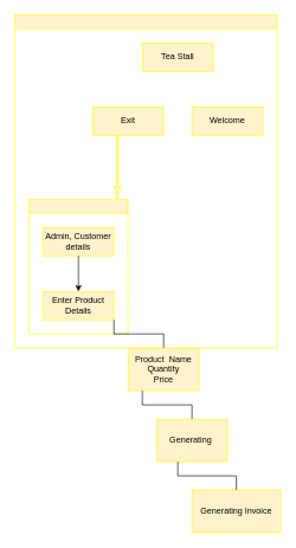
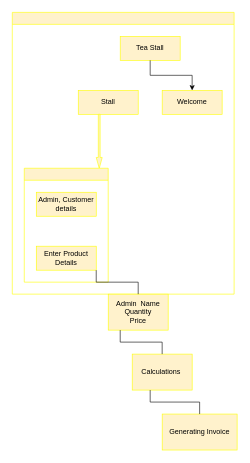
  <mxCell id="0" />
  <mxCell id="1" parent="0" />
  <mxCell id="2" value="" style="swimlane;startSize=20;horizontal=1;childLayout=treeLayout;horizontalTree=0;resizable=0;containerType=tree;rounded=0;strokeColor=#FFFF00;fillColor=#FFF2CC;gradientColor=none;" vertex="1" parent="1"><mxGeometry x="20" y="20" width="370" height="470" as="geometry" /></mxCell>
  <mxCell id="3" value="Tea Stall" style="whiteSpace=wrap;html=1;rounded=0;strokeColor=#FFFF00;fillColor=#FFF2CC;gradientColor=none;" vertex="1" parent="2"><mxGeometry x="180" y="40" width="100" height="40" as="geometry" /></mxCell>
  <mxCell id="4" value="Welcome" style="whiteSpace=wrap;html=1;rounded=0;strokeColor=#FFFF00;fillColor=#FFF2CC;gradientColor=none;" vertex="1" parent="2"><mxGeometry x="250" y="130" width="100" height="40" as="geometry" /></mxCell>
- <mxCell id="6" value="Exit" style="whiteSpace=wrap;html=1;rounded=0;strokeColor=#FFFF00;fillColor=#FFF2CC;gradientColor=none;" vertex="1" parent="2"><mxGeometry x="110" y="130" width="100" height="40" as="geometry" /></mxCell>
+ <mxCell id="5" value="" style="edgeStyle=elbowEdgeStyle;elbow=vertical;html=1;rounded=0;" edge="1" parent="2" source="3" target="4"><mxGeometry relative="1" as="geometry" /></mxCell>
+ <mxCell id="6" value="Stall" style="whiteSpace=wrap;html=1;rounded=0;strokeColor=#FFFF00;fillColor=#FFF2CC;gradientColor=none;" vertex="1" parent="2"><mxGeometry x="110" y="130" width="100" height="40" as="geometry" /></mxCell>
  <mxCell id="7" value="" style="shape=singleArrow;direction=south;whiteSpace=wrap;html=1;rounded=0;strokeColor=#FFFF00;fillColor=#FFF2CC;gradientColor=none;" vertex="1" parent="2"><mxGeometry x="140" y="170" width="10" height="90" as="geometry" /></mxCell>
  <mxCell id="8" value="" style="swimlane;startSize=20;horizontal=1;childLayout=treeLayout;horizontalTree=0;resizable=0;containerType=tree;rounded=0;strokeColor=#FFFF00;fillColor=#FFF2CC;gradientColor=none;" vertex="1" parent="2"><mxGeometry x="20" y="260" width="140" height="190" as="geometry" /></mxCell>
  <mxCell id="9" value="Admin, Customer&lt;br&gt;details" style="whiteSpace=wrap;html=1;rounded=0;strokeColor=#FFFF00;fillColor=#FFF2CC;gradientColor=none;" vertex="1" parent="8"><mxGeometry x="20" y="40" width="100" height="40" as="geometry" /></mxCell>
  <mxCell id="10" value="Enter Product Details" style="whiteSpace=wrap;html=1;rounded=0;strokeColor=#FFFF00;fillColor=#FFF2CC;gradientColor=none;" vertex="1" parent="8"><mxGeometry x="20" y="130" width="100" height="40" as="geometry" /></mxCell>
- <mxCell id="11" value="" style="edgeStyle=elbowEdgeStyle;elbow=vertical;html=1;rounded=0;" edge="1" parent="8" source="9" target="10"><mxGeometry relative="1" as="geometry" /></mxCell>
- <mxCell id="12" value="Product&amp;nbsp; Name&lt;br&gt;Quantity&lt;br&gt;Price" style="whiteSpace=wrap;html=1;align=center;verticalAlign=middle;treeFolding=1;treeMoving=1;newEdgeStyle={&quot;edgeStyle&quot;:&quot;elbowEdgeStyle&quot;,&quot;startArrow&quot;:&quot;none&quot;,&quot;endArrow&quot;:&quot;none&quot;};rounded=0;strokeColor=#FFFF00;fillColor=#FFF2CC;gradientColor=none;" vertex="1" parent="1"><mxGeometry x="180" y="490" width="100" height="60" as="geometry" /></mxCell>
+ <mxCell id="12" value="Admin&amp;nbsp; Name&lt;br&gt;Quantity&lt;br&gt;Price" style="whiteSpace=wrap;html=1;align=center;verticalAlign=middle;treeFolding=1;treeMoving=1;newEdgeStyle={&quot;edgeStyle&quot;:&quot;elbowEdgeStyle&quot;,&quot;startArrow&quot;:&quot;none&quot;,&quot;endArrow&quot;:&quot;none&quot;};rounded=0;strokeColor=#FFFF00;fillColor=#FFF2CC;gradientColor=none;" vertex="1" parent="1"><mxGeometry x="180" y="490" width="100" height="60" as="geometry" /></mxCell>
  <mxCell id="13" value="" style="edgeStyle=elbowEdgeStyle;elbow=vertical;startArrow=none;endArrow=none;rounded=0;" edge="1" target="12" parent="1"><mxGeometry relative="1" as="geometry"><mxPoint x="160" y="450" as="sourcePoint" /></mxGeometry></mxCell>
- <mxCell id="14" value="Generating&amp;nbsp;" style="whiteSpace=wrap;html=1;align=center;verticalAlign=middle;treeFolding=1;treeMoving=1;newEdgeStyle={&quot;edgeStyle&quot;:&quot;elbowEdgeStyle&quot;,&quot;startArrow&quot;:&quot;none&quot;,&quot;endArrow&quot;:&quot;none&quot;};rounded=0;strokeColor=#FFFF00;fillColor=#FFF2CC;gradientColor=none;" vertex="1" parent="1"><mxGeometry x="220" y="590" width="100" height="60" as="geometry" /></mxCell>
+ <mxCell id="14" value="Calculations&amp;nbsp;" style="whiteSpace=wrap;html=1;align=center;verticalAlign=middle;treeFolding=1;treeMoving=1;newEdgeStyle={&quot;edgeStyle&quot;:&quot;elbowEdgeStyle&quot;,&quot;startArrow&quot;:&quot;none&quot;,&quot;endArrow&quot;:&quot;none&quot;};rounded=0;strokeColor=#FFFF00;fillColor=#FFF2CC;gradientColor=none;" vertex="1" parent="1"><mxGeometry x="220" y="590" width="100" height="60" as="geometry" /></mxCell>
  <mxCell id="15" value="" style="edgeStyle=elbowEdgeStyle;elbow=vertical;startArrow=none;endArrow=none;rounded=0;" edge="1" target="14" parent="1"><mxGeometry relative="1" as="geometry"><mxPoint x="200" y="550" as="sourcePoint" /></mxGeometry></mxCell>
  <mxCell id="16" value="Generating Invoice" style="whiteSpace=wrap;html=1;align=center;verticalAlign=middle;treeFolding=1;treeMoving=1;newEdgeStyle={&quot;edgeStyle&quot;:&quot;elbowEdgeStyle&quot;,&quot;startArrow&quot;:&quot;none&quot;,&quot;endArrow&quot;:&quot;none&quot;};rounded=0;strokeColor=#FFFF00;fillColor=#FFF2CC;gradientColor=none;" vertex="1" parent="1"><mxGeometry x="270" y="690" width="125" height="60" as="geometry" /></mxCell>
  <mxCell id="17" value="" style="edgeStyle=elbowEdgeStyle;elbow=vertical;startArrow=none;endArrow=none;rounded=0;" edge="1" target="16" parent="1"><mxGeometry relative="1" as="geometry"><mxPoint x="250" y="650" as="sourcePoint" /></mxGeometry></mxCell>
